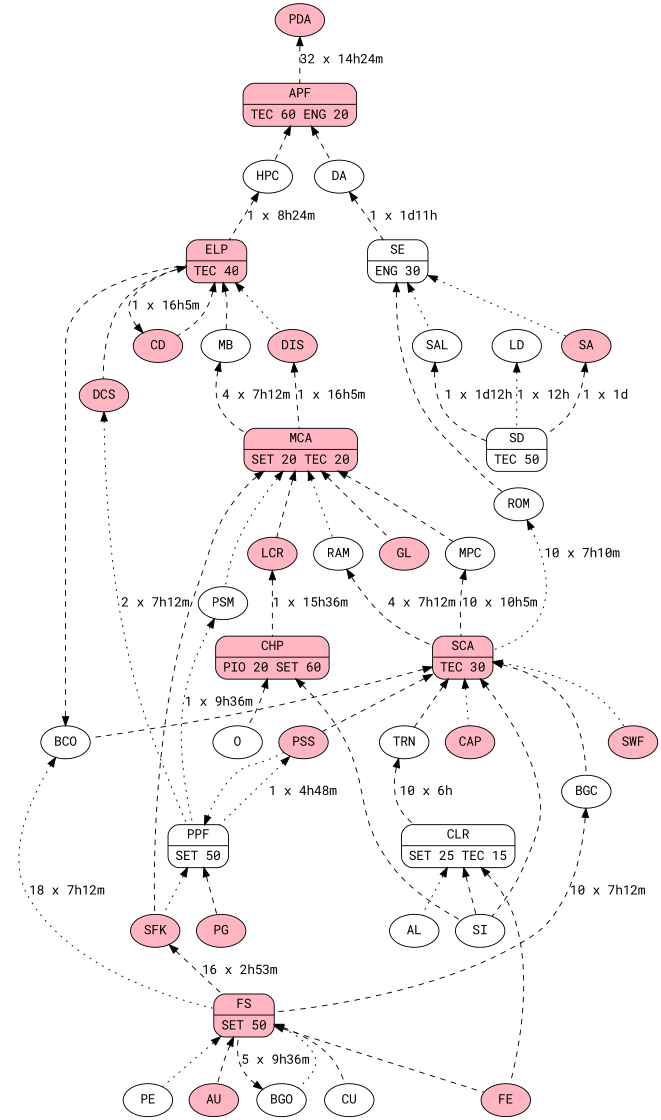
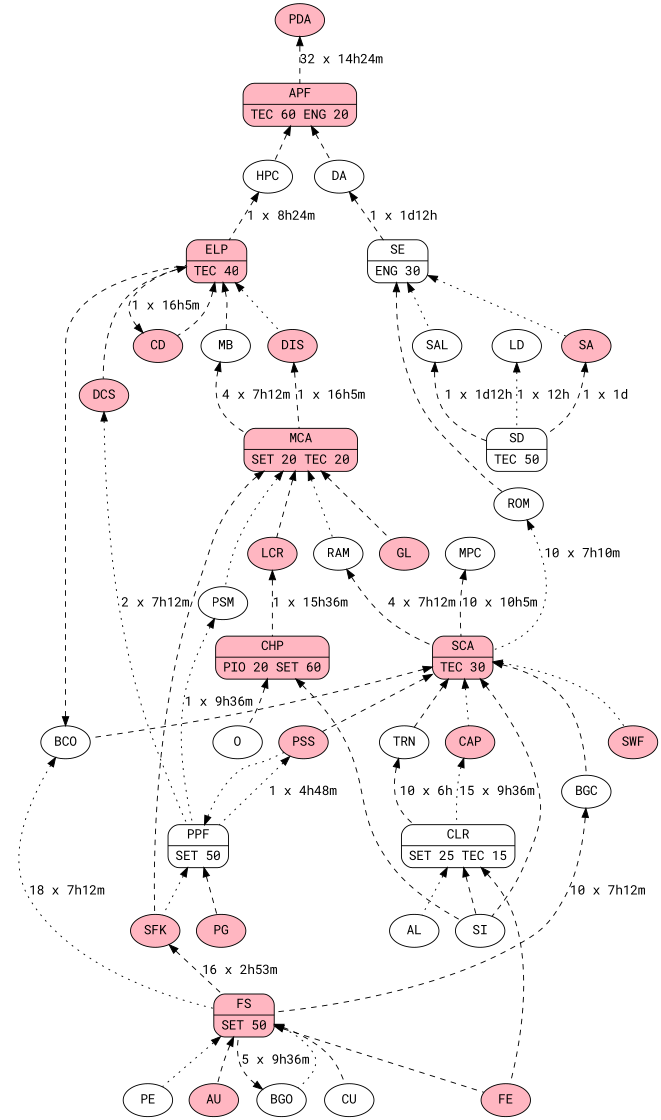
  strict digraph {
    fontname="Roboto Mono"
    node [fillcolor=white fontname="Roboto Mono" style=filled]
    edge [dir=back fontname="Roboto Mono" style=dashed]
    PDA [fillcolor=lightpink]
    n2 [fillcolor=lightpink label="{APF|TEC 60 ENG 20}" shape=Mrecord]
    HPC
    DA
    n5 [fillcolor=lightpink label="{ELP|TEC 40}" shape=Mrecord]
    n6 [label="{SE|ENG 30}" shape=Mrecord]
    MB
    DCS [fillcolor=lightpink]
    CD [fillcolor=lightpink]
    DIS [fillcolor=lightpink]
    SAL
    SA [fillcolor=lightpink]
    ROM
    n14 [label="{SD|TEC 50}" shape=Mrecord]
    LD
    n16 [fillcolor=lightpink label="{SCA|TEC 30}" shape=Mrecord]
    PSS [fillcolor=lightpink]
    BGC
    SI
    CAP [fillcolor=lightpink]
    BCO
    SWF [fillcolor=lightpink]
    TRN
    n24 [label="{PPF|SET 50}" shape=Mrecord]
    n25 [fillcolor=lightpink label="{FS|SET 50}" shape=Mrecord]
    n26 [label="{CLR|SET 25 TEC 15}" shape=Mrecord]
    PG [fillcolor=lightpink]
    SFK [fillcolor=lightpink]
    BGO
    PE
    AU [fillcolor=lightpink]
    FE [fillcolor=lightpink]
    CU
    n34 [fillcolor=lightpink label="{MCA|SET 20 TEC 20}" shape=Mrecord]
    RAM
    MPC
    PSM
    LCR [fillcolor=lightpink]
    GL [fillcolor=lightpink]
    n40 [fillcolor=lightpink label="{CHP|PIO 20 SET 60}" shape=Mrecord]
    AL
    O
    PDA -> n2 [label="32 x 14h24m"]
    n2 -> HPC
    n2 -> DA
    HPC -> n5 [label="1 x 8h24m"]
-   DA -> n6 [label="1 x 1d11h"]
+   DA -> n6 [label="1 x 1d12h"]
    n5 -> MB
    n5 -> DCS
    n5 -> CD
    n5 -> DIS [style=dotted]
    n6 -> SAL [style=dotted]
    n6 -> SA [style=dotted]
    n6 -> ROM
    MB -> n34 [label="4 x 7h12m"]
    DCS -> n24 [label="2 x 7h12m" style=dotted]
    CD -> n5 [label="1 x 16h5m"]
    DIS -> n34 [label="1 x 16h5m"]
    SAL -> n14 [label="1 x 1d12h"]
    SA -> n14 [label="1 x 1d"]
    ROM -> n16 [label="10 x 7h10m" style=dotted]
    LD -> n14 [label="1 x 12h" style=dotted]
    n16 -> PSS
    n16 -> BGC
    n16 -> SI
    n16 -> CAP [style=dotted]
    n16 -> BCO
    n16 -> SWF [style=dotted]
    n16 -> TRN
    PSS -> n24 [label="1 x 4h48m" style=dotted]
    BGC -> n25 [label="10 x 7h12m"]
+   CAP -> n26 [label="15 x 9h36m" style=dotted]
    BCO -> n5
    BCO -> n25 [label="18 x 7h12m" style=dotted]
    TRN -> n26 [label="10 x 6h"]
    n24 -> PSS [style=dotted]
    n24 -> PG
    n24 -> SFK [style=dotted]
    n25 -> BGO [style=dotted]
    n25 -> PE [style=dotted]
    n25 -> AU
    n25 -> FE
    n25 -> CU
    n26 -> SI
    n26 -> FE
    n26 -> AL [style=dotted]
    SFK -> n25 [label="16 x 2h53m"]
    BGO -> n25 [label="5 x 9h36m"]
    n34 -> SFK
    n34 -> RAM [style=dotted]
-   n34 -> MPC
    n34 -> PSM [style=dotted]
    n34 -> LCR
    n34 -> GL
    RAM -> n16 [label="4 x 7h12m"]
    MPC -> n16 [label="10 x 10h5m"]
    PSM -> n24 [label="1 x 9h36m" style=dotted]
    LCR -> n40 [label="1 x 15h36m"]
    n40 -> SI
    n40 -> O
  }
